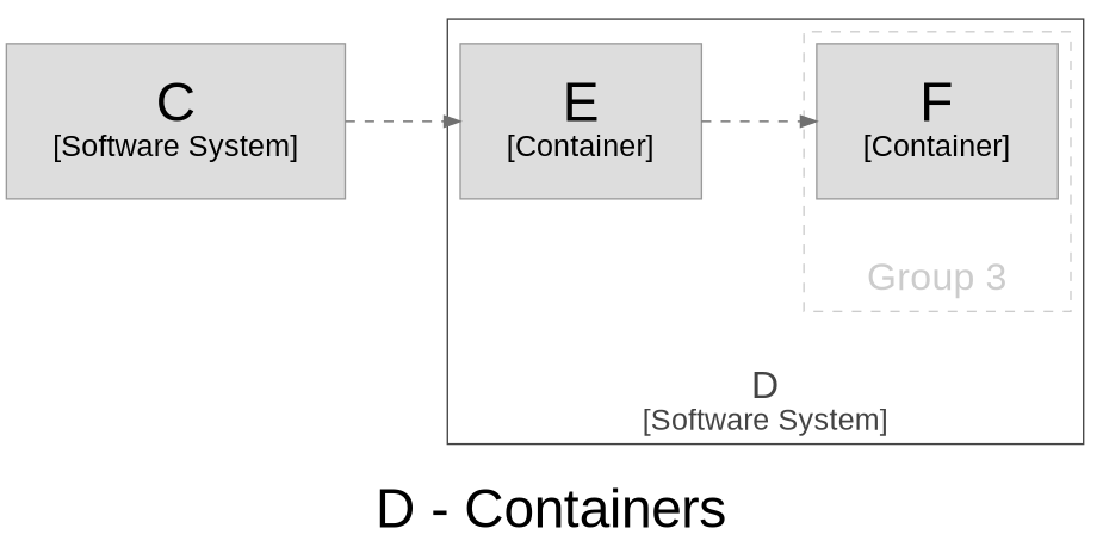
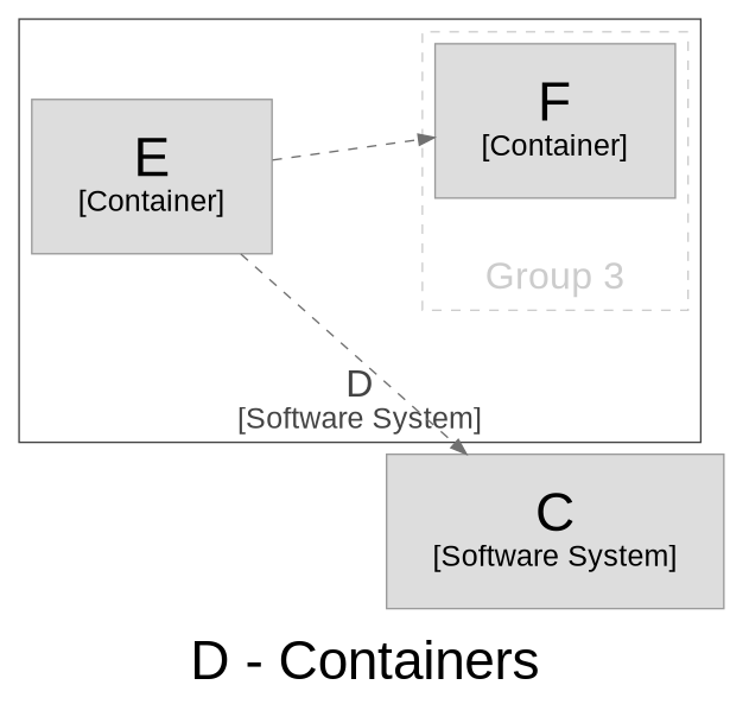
  digraph {
    compound=true
    fontname=Arial
    label=<<br /><font point-size="34">D - Containers</font>>
    nodesep=1.0
    rankdir=LR
    ranksep=1.0
    node [color="#9a9a9a" fillcolor="#dddddd" fontcolor="#000000" fontname=Arial margin="0.4,0.3" shape=rect style=filled]
    edge [color="#707070" fontcolor="#707070" fontname=Arial style=dashed]
    n1 [label=<<font point-size="34">F</font><br /><font point-size="19">[Container]</font>>]
    n2 [label=<<font point-size="34">E</font><br /><font point-size="19">[Container]</font>>]
    n3 [label=<<font point-size="34">C</font><br /><font point-size="19">[Software System]</font>>]
    subgraph cluster_1 {
      color="#444444"
      fillcolor="#444444"
      fontcolor="#444444"
      label=<<font point-size="24"><br />D</font><br /><font point-size="19">[Software System]</font>>
      labelloc=b
      n2
      subgraph cluster_2 {
        color="#cccccc"
        fillcolor="#ffffff"
        fontcolor="#cccccc"
        label=<<font point-size="24"><br />Group 3</font>>
        labelloc=b
        style=dashed
        n1
      }
    }
    n2 -> n1
-   n3 -> n2
+   n2 -> n3
  }
